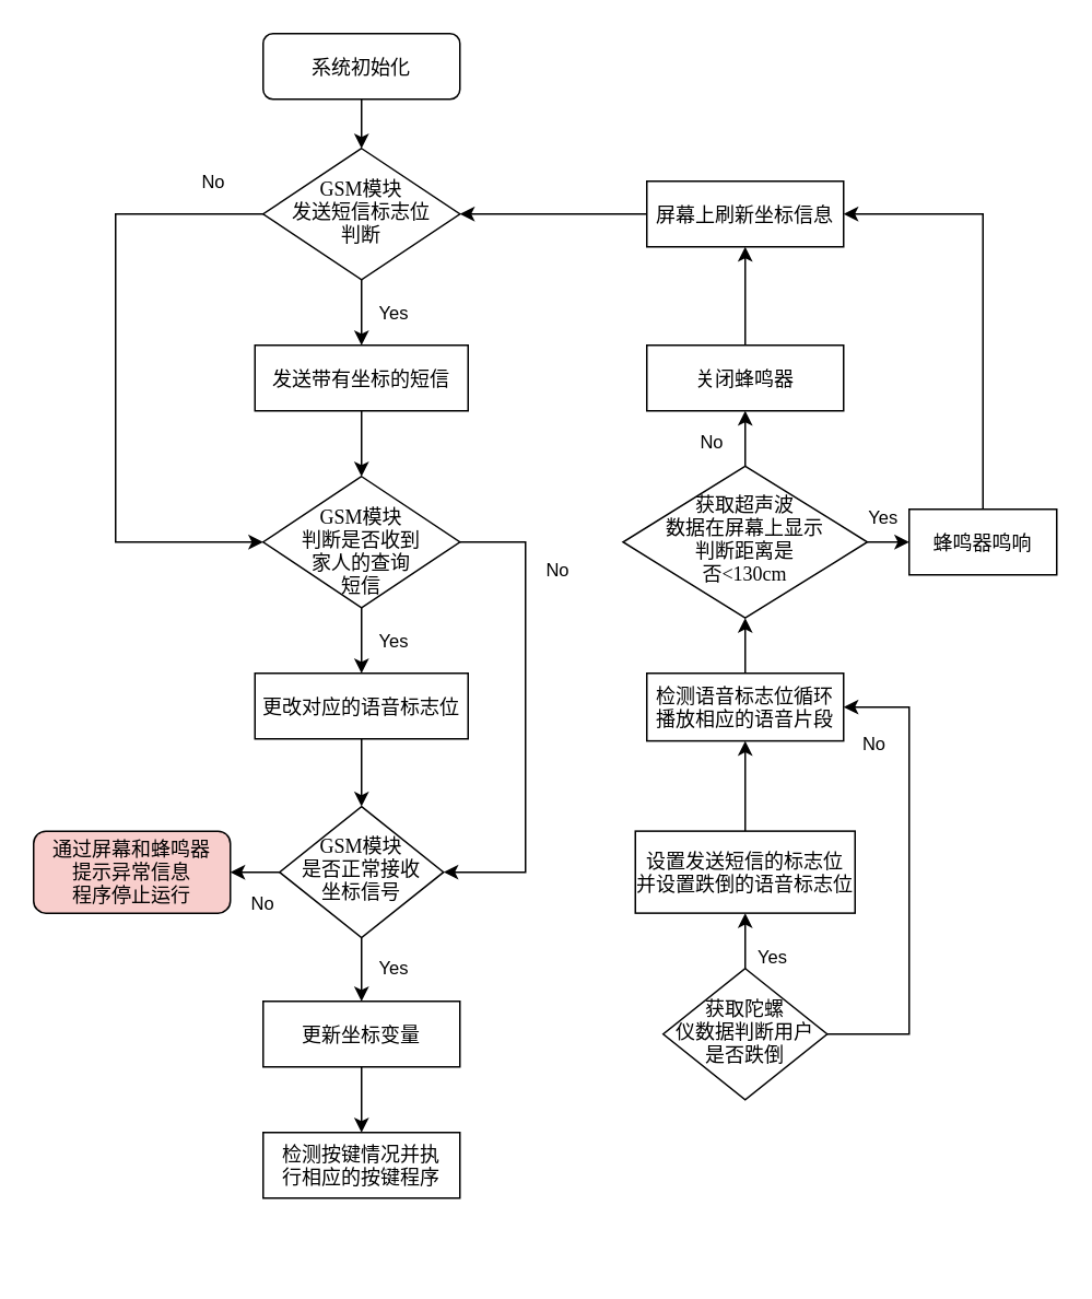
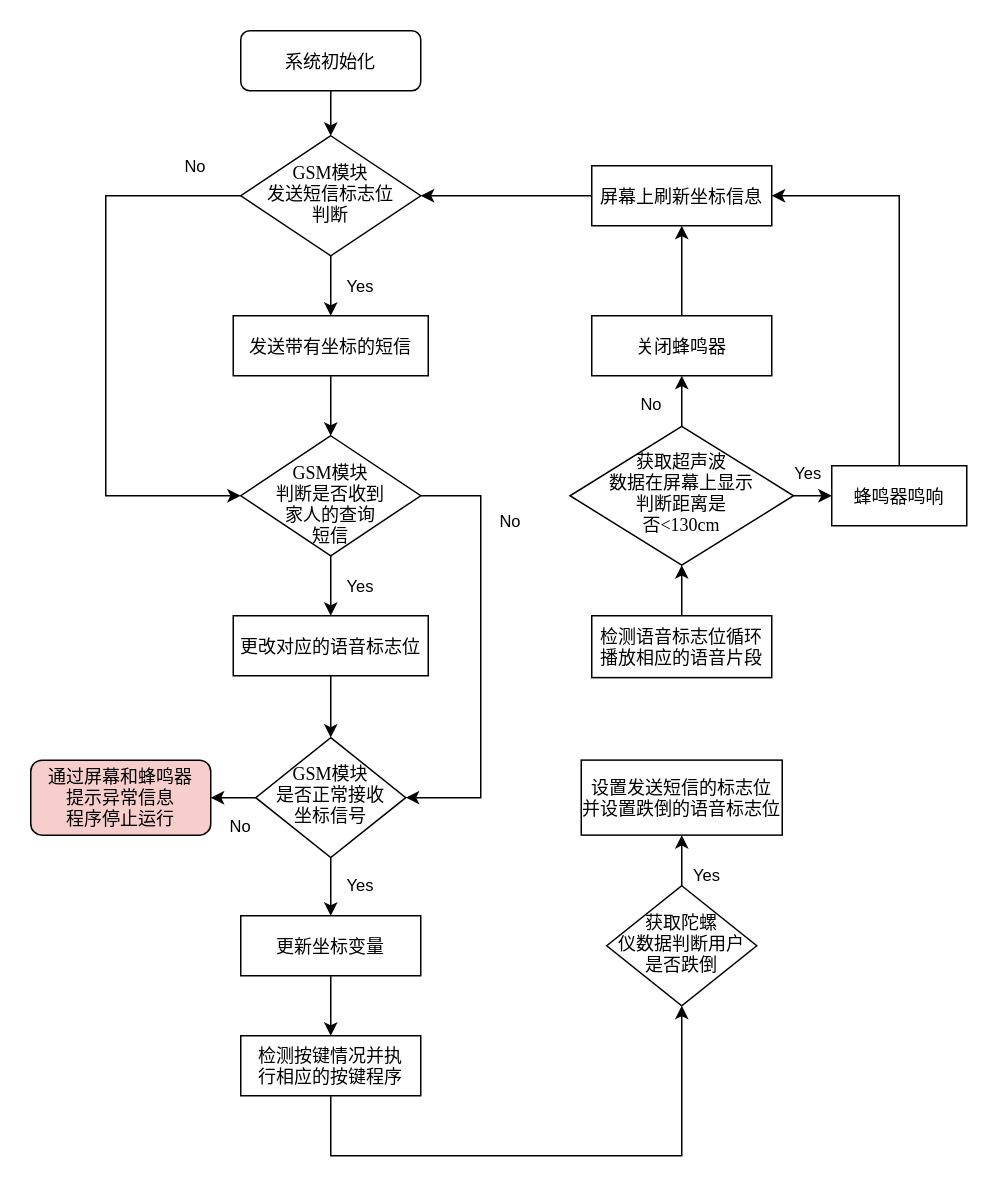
  <mxCell id="0" />
  <mxCell id="1" parent="0" />
+ <mxCell id="2" value="" style="edgeStyle=orthogonalEdgeStyle;rounded=0;orthogonalLoop=1;jettySize=auto;endArrow=classic;endFill=1;entryX=0.5;entryY=1;entryDx=0;entryDy=0;" parent="1" source="3" target="10" edge="1"><mxGeometry relative="1" as="geometry"><mxPoint x="220" y="780" as="targetPoint" /><Array as="points"><mxPoint x="220" y="770" /><mxPoint x="454" y="770" /></Array></mxGeometry></mxCell>
  <mxCell id="3" value="检测按键情况并执&#10;行相应的按键程序" style="rounded=0;fontSize=12;glass=0;strokeWidth=1;shadow=0;fontFamily=宋体;fontSource=https%3A%2F%2Ffonts.googleapis.com%2Fcss%3Ffamily%3D%25E5%25AE%258B%25E4%25BD%2593;" parent="1" vertex="1"><mxGeometry x="160" y="690" width="120" height="40" as="geometry" /></mxCell>
  <mxCell id="4" value="Yes" style="rounded=0;jettySize=auto;orthogonalLoop=1;fontSize=11;endArrow=classic;endFill=1;endSize=6;strokeWidth=1;shadow=0;labelBackgroundColor=none;edgeStyle=orthogonalEdgeStyle;entryX=0.5;entryY=0;entryDx=0;entryDy=0;" parent="1" source="6" edge="1" target="37"><mxGeometry y="20" relative="1" as="geometry"><mxPoint as="offset" /><mxPoint x="220" y="590" as="targetPoint" /><Array as="points" /></mxGeometry></mxCell>
  <mxCell id="5" value="No" style="edgeStyle=orthogonalEdgeStyle;rounded=0;jettySize=auto;orthogonalLoop=1;fontSize=11;endArrow=classic;endFill=1;endSize=6;strokeWidth=1;shadow=0;labelBackgroundColor=none;" parent="1" source="6" target="7" edge="1"><mxGeometry x="-0.6" y="19" relative="1" as="geometry"><mxPoint as="offset" /></mxGeometry></mxCell>
  <mxCell id="6" value="GSM模块&#10;是否正常接收&#10;坐标信号" style="rhombus;shadow=0;fontFamily=宋体;fontSize=12;align=center;strokeWidth=1;spacing=6;spacingTop=-4;fontSource=https%3A%2F%2Ffonts.googleapis.com%2Fcss%3Ffamily%3D%25E5%25AE%258B%25E4%25BD%2593;" parent="1" vertex="1"><mxGeometry x="170" y="491.25" width="100" height="80" as="geometry" /></mxCell>
  <mxCell id="7" value="通过屏幕和蜂鸣器&#10;提示异常信息&#10;程序停止运行" style="rounded=1;fontSize=12;glass=0;strokeWidth=1;shadow=0;fontFamily=宋体;fontSource=https%3A%2F%2Ffonts.googleapis.com%2Fcss%3Ffamily%3D%25E5%25AE%258B%25E4%25BD%2593;fillColor=#f8cecc;" parent="1" vertex="1"><mxGeometry x="20" y="506.25" width="120" height="50" as="geometry" /></mxCell>
- <mxCell id="8" value="No" style="rounded=0;jettySize=auto;orthogonalLoop=1;fontSize=11;endArrow=classic;endFill=1;endSize=6;strokeWidth=1;shadow=0;labelBackgroundColor=none;edgeStyle=orthogonalEdgeStyle;entryX=1;entryY=0.5;entryDx=0;entryDy=0;exitX=1;exitY=0.5;exitDx=0;exitDy=0;" parent="1" source="10" target="16" edge="1"><mxGeometry x="0.572" y="21" relative="1" as="geometry"><mxPoint as="offset" /><mxPoint x="584" y="490" as="targetPoint" /><Array as="points"><mxPoint x="554" y="630" /><mxPoint x="554" y="431" /></Array></mxGeometry></mxCell>
  <mxCell id="9" value="Yes" style="edgeStyle=orthogonalEdgeStyle;rounded=0;jettySize=auto;orthogonalLoop=1;fontSize=11;endArrow=classic;endFill=1;endSize=6;strokeWidth=1;shadow=0;labelBackgroundColor=none;entryX=0.5;entryY=1;entryDx=0;entryDy=0;exitX=0.5;exitY=0;exitDx=0;exitDy=0;" parent="1" source="10" target="14" edge="1"><mxGeometry y="-17" relative="1" as="geometry"><mxPoint as="offset" /><Array as="points"><mxPoint x="454" y="600" /><mxPoint x="454" y="600" /></Array></mxGeometry></mxCell>
  <mxCell id="10" value="获取陀螺&#10;仪数据判断用户&#10;是否跌倒" style="rhombus;shadow=0;fontFamily=宋体;fontSize=12;align=center;strokeWidth=1;spacing=6;spacingTop=-4;fontSource=https%3A%2F%2Ffonts.googleapis.com%2Fcss%3Ffamily%3D%25E5%25AE%258B%25E4%25BD%2593;" parent="1" vertex="1"><mxGeometry x="404" y="590" width="100" height="80" as="geometry" /></mxCell>
  <mxCell id="11" value="" style="edgeStyle=orthogonalEdgeStyle;rounded=0;orthogonalLoop=1;jettySize=auto;endArrow=classic;endFill=1;" parent="1" source="12" edge="1"><mxGeometry relative="1" as="geometry"><mxPoint x="220" y="90" as="targetPoint" /></mxGeometry></mxCell>
  <mxCell id="12" value="系统初始化" style="rounded=1;fontSize=12;glass=0;strokeWidth=1;shadow=0;fontFamily=宋体;fontSource=https%3A%2F%2Ffonts.googleapis.com%2Fcss%3Ffamily%3D%25E5%25AE%258B%25E4%25BD%2593;" parent="1" vertex="1"><mxGeometry x="160" y="20" width="120" height="40" as="geometry" /></mxCell>
- <mxCell id="13" value="" style="edgeStyle=orthogonalEdgeStyle;rounded=0;orthogonalLoop=1;jettySize=auto;endArrow=classic;endFill=1;endSize=6;exitX=0.5;exitY=0;exitDx=0;exitDy=0;entryX=0.5;entryY=1;entryDx=0;entryDy=0;" edge="1" parent="1" source="14" target="16"><mxGeometry relative="1" as="geometry"><mxPoint x="454" y="500" as="sourcePoint" /></mxGeometry></mxCell>
  <mxCell id="14" value="设置发送短信的标志位&#10;并设置跌倒的语音标志位" style="rounded=0;fontSize=12;glass=0;strokeWidth=1;shadow=0;fontFamily=宋体;fontSource=https%3A%2F%2Ffonts.googleapis.com%2Fcss%3Ffamily%3D%25E5%25AE%258B%25E4%25BD%2593;" parent="1" vertex="1"><mxGeometry x="387" y="506.25" width="134" height="50" as="geometry" /></mxCell>
  <mxCell id="15" value="" style="edgeStyle=orthogonalEdgeStyle;rounded=0;orthogonalLoop=1;jettySize=auto;endArrow=classic;endFill=1;endSize=6;exitX=0.5;exitY=0;exitDx=0;exitDy=0;entryX=0.5;entryY=1;entryDx=0;entryDy=0;" edge="1" parent="1" source="16" target="17"><mxGeometry relative="1" as="geometry"><mxPoint x="454" y="380" as="targetPoint" /></mxGeometry></mxCell>
  <mxCell id="16" value="检测语音标志位循环&#10;播放相应的语音片段" style="rounded=0;fontSize=12;glass=0;strokeWidth=1;shadow=0;fontFamily=宋体;fontSource=https%3A%2F%2Ffonts.googleapis.com%2Fcss%3Ffamily%3D%25E5%25AE%258B%25E4%25BD%2593;" parent="1" vertex="1"><mxGeometry x="394" y="410" width="120" height="41.25" as="geometry" /></mxCell>
  <mxCell id="17" value="获取超声波&#10;数据在屏幕上显示&#10;判断距离是&#10;否&lt;130cm" style="rhombus;shadow=0;fontFamily=宋体;fontSize=12;align=center;strokeWidth=1;spacing=6;spacingTop=-4;fontSource=https%3A%2F%2Ffonts.googleapis.com%2Fcss%3Ffamily%3D%25E5%25AE%258B%25E4%25BD%2593;" parent="1" vertex="1"><mxGeometry x="379.5" y="283.75" width="149" height="92.5" as="geometry" /></mxCell>
  <mxCell id="18" value="Yes" style="edgeStyle=orthogonalEdgeStyle;rounded=0;jettySize=auto;orthogonalLoop=1;fontSize=11;endArrow=classic;endFill=1;endSize=6;strokeWidth=1;shadow=0;labelBackgroundColor=none;exitX=1;exitY=0.5;exitDx=0;exitDy=0;entryX=0;entryY=0.5;entryDx=0;entryDy=0;" parent="1" edge="1" target="20" source="17"><mxGeometry x="-0.2" y="15" relative="1" as="geometry"><mxPoint as="offset" /><mxPoint x="524" y="270" as="sourcePoint" /><mxPoint x="554" y="259.8" as="targetPoint" /><Array as="points"><mxPoint x="530" y="330" /><mxPoint x="530" y="330" /></Array></mxGeometry></mxCell>
  <mxCell id="19" value="" style="edgeStyle=orthogonalEdgeStyle;rounded=0;orthogonalLoop=1;jettySize=auto;endArrow=classic;endFill=1;entryX=1;entryY=0.5;entryDx=0;entryDy=0;" parent="1" source="20" target="25" edge="1"><mxGeometry relative="1" as="geometry"><mxPoint x="599" y="215" as="targetPoint" /><Array as="points"><mxPoint x="599" y="130" /></Array></mxGeometry></mxCell>
  <mxCell id="20" value="蜂鸣器鸣响" style="rounded=0;fontSize=12;glass=0;strokeWidth=1;shadow=0;fontFamily=宋体;fontSource=https%3A%2F%2Ffonts.googleapis.com%2Fcss%3Ffamily%3D%25E5%25AE%258B%25E4%25BD%2593;" parent="1" vertex="1"><mxGeometry x="554" y="310" width="90" height="40" as="geometry" /></mxCell>
  <mxCell id="21" value="" style="edgeStyle=orthogonalEdgeStyle;rounded=0;orthogonalLoop=1;jettySize=auto;endArrow=classic;endFill=1;" parent="1" source="22" target="25" edge="1"><mxGeometry relative="1" as="geometry" /></mxCell>
  <mxCell id="22" value="关闭蜂鸣器" style="rounded=0;fontSize=12;glass=0;strokeWidth=1;shadow=0;fontFamily=宋体;fontSource=https%3A%2F%2Ffonts.googleapis.com%2Fcss%3Ffamily%3D%25E5%25AE%258B%25E4%25BD%2593;" parent="1" vertex="1"><mxGeometry x="394" y="210" width="120" height="40" as="geometry" /></mxCell>
  <mxCell id="23" value="No" style="edgeStyle=orthogonalEdgeStyle;rounded=0;jettySize=auto;orthogonalLoop=1;fontSize=11;endArrow=classic;endFill=1;endSize=6;strokeWidth=1;shadow=0;labelBackgroundColor=none;exitX=0.5;exitY=0;exitDx=0;exitDy=0;entryX=0.5;entryY=1;entryDx=0;entryDy=0;" parent="1" source="17" edge="1" target="22"><mxGeometry x="-0.091" y="20" relative="1" as="geometry"><mxPoint as="offset" /><mxPoint x="474" y="229.17" as="sourcePoint" /><mxPoint x="454" y="260" as="targetPoint" /></mxGeometry></mxCell>
  <mxCell id="24" value="" style="edgeStyle=orthogonalEdgeStyle;rounded=0;orthogonalLoop=1;jettySize=auto;endArrow=classic;endFill=1;entryX=1;entryY=0.5;entryDx=0;entryDy=0;" parent="1" source="25" target="33" edge="1"><mxGeometry relative="1" as="geometry"><mxPoint x="344" y="130" as="targetPoint" /></mxGeometry></mxCell>
  <mxCell id="25" value="屏幕上刷新坐标信息" style="rounded=0;fontSize=12;glass=0;strokeWidth=1;shadow=0;fontFamily=宋体;fontSource=https%3A%2F%2Ffonts.googleapis.com%2Fcss%3Ffamily%3D%25E5%25AE%258B%25E4%25BD%2593;" parent="1" vertex="1"><mxGeometry x="394" y="110" width="120" height="40" as="geometry" /></mxCell>
  <mxCell id="26" value="Yes" style="rounded=0;jettySize=auto;orthogonalLoop=1;fontSize=11;endArrow=classic;endFill=1;endSize=6;strokeWidth=1;shadow=0;labelBackgroundColor=none;edgeStyle=orthogonalEdgeStyle;entryX=0.5;entryY=0;entryDx=0;entryDy=0;" edge="1" parent="1" source="28" target="30"><mxGeometry y="20" relative="1" as="geometry"><mxPoint as="offset" /><mxPoint x="220" y="380" as="targetPoint" /></mxGeometry></mxCell>
  <mxCell id="27" value="No" style="edgeStyle=orthogonalEdgeStyle;rounded=0;jettySize=auto;orthogonalLoop=1;fontSize=11;endArrow=classic;endFill=1;endSize=6;strokeWidth=1;shadow=0;labelBackgroundColor=none;exitX=1;exitY=0.5;exitDx=0;exitDy=0;entryX=1;entryY=0.5;entryDx=0;entryDy=0;" edge="1" parent="1" source="28" target="6"><mxGeometry x="-0.61" y="20" relative="1" as="geometry"><mxPoint as="offset" /><mxPoint x="330" y="310" as="targetPoint" /><Array as="points"><mxPoint x="320" y="330" /><mxPoint x="320" y="531" /></Array></mxGeometry></mxCell>
  <mxCell id="28" value="&#10;&#10;GSM模块&#10;判断是否收到&#10;家人的查询&#10;短信&#10;" style="rhombus;shadow=0;fontFamily=宋体;fontSize=12;align=center;strokeWidth=1;spacing=6;spacingTop=-4;fontSource=https%3A%2F%2Ffonts.googleapis.com%2Fcss%3Ffamily%3D%25E5%25AE%258B%25E4%25BD%2593;" vertex="1" parent="1"><mxGeometry x="160" y="290" width="120" height="80" as="geometry" /></mxCell>
  <mxCell id="29" value="" style="edgeStyle=orthogonalEdgeStyle;rounded=0;orthogonalLoop=1;jettySize=auto;endArrow=classic;endFill=1;endSize=6;entryX=0.5;entryY=0;entryDx=0;entryDy=0;exitX=0.5;exitY=1;exitDx=0;exitDy=0;" edge="1" parent="1" source="30" target="6"><mxGeometry relative="1" as="geometry"><mxPoint x="220" y="480" as="targetPoint" /></mxGeometry></mxCell>
  <mxCell id="30" value="更改对应的语音标志位" style="rounded=0;fontSize=12;glass=0;strokeWidth=1;shadow=0;fontFamily=宋体;fontSource=https%3A%2F%2Ffonts.googleapis.com%2Fcss%3Ffamily%3D%25E5%25AE%258B%25E4%25BD%2593;" vertex="1" parent="1"><mxGeometry x="155" y="410" width="130" height="40" as="geometry" /></mxCell>
  <mxCell id="31" value="No" style="edgeStyle=orthogonalEdgeStyle;rounded=0;jettySize=auto;orthogonalLoop=1;fontSize=11;endArrow=classic;endFill=1;endSize=6;strokeWidth=1;shadow=0;labelBackgroundColor=none;exitX=0;exitY=0.5;exitDx=0;exitDy=0;entryX=0;entryY=0.5;entryDx=0;entryDy=0;" edge="1" parent="1" source="33" target="28"><mxGeometry x="-0.842" y="-20" relative="1" as="geometry"><mxPoint as="offset" /><mxPoint x="275" y="30" as="sourcePoint" /><mxPoint x="160" y="310" as="targetPoint" /><Array as="points"><mxPoint x="70" y="130" /><mxPoint x="70" y="330" /></Array></mxGeometry></mxCell>
  <mxCell id="32" value="Yes" style="rounded=0;jettySize=auto;orthogonalLoop=1;fontSize=11;endArrow=classic;endFill=1;endSize=6;strokeWidth=1;shadow=0;labelBackgroundColor=none;edgeStyle=orthogonalEdgeStyle;entryX=0.5;entryY=0;entryDx=0;entryDy=0;" edge="1" parent="1" source="33" target="35"><mxGeometry y="20" relative="1" as="geometry"><mxPoint as="offset" /><mxPoint x="220" y="200" as="targetPoint" /></mxGeometry></mxCell>
  <mxCell id="33" value="GSM模块&#10;发送短信标志位&#10;判断" style="rhombus;shadow=0;fontFamily=宋体;fontSize=12;align=center;strokeWidth=1;spacing=6;spacingTop=-4;fontSource=https%3A%2F%2Ffonts.googleapis.com%2Fcss%3Ffamily%3D%25E5%25AE%258B%25E4%25BD%2593;" vertex="1" parent="1"><mxGeometry x="160" y="90" width="120" height="80" as="geometry" /></mxCell>
  <mxCell id="34" value="" style="edgeStyle=orthogonalEdgeStyle;rounded=0;orthogonalLoop=1;jettySize=auto;endArrow=classic;endFill=1;endSize=6;" edge="1" parent="1" source="35" target="28"><mxGeometry relative="1" as="geometry" /></mxCell>
  <mxCell id="35" value="发送带有坐标的短信" style="rounded=0;fontSize=12;glass=0;strokeWidth=1;shadow=0;fontFamily=宋体;fontSource=https%3A%2F%2Ffonts.googleapis.com%2Fcss%3Ffamily%3D%25E5%25AE%258B%25E4%25BD%2593;" vertex="1" parent="1"><mxGeometry x="155" y="210" width="130" height="40" as="geometry" /></mxCell>
  <mxCell id="36" value="" style="edgeStyle=orthogonalEdgeStyle;rounded=0;orthogonalLoop=1;jettySize=auto;endArrow=classic;endFill=1;endSize=6;" edge="1" parent="1" source="37" target="3"><mxGeometry relative="1" as="geometry" /></mxCell>
  <mxCell id="37" value="更新坐标变量" style="rounded=0;fontSize=12;glass=0;strokeWidth=1;shadow=0;fontFamily=宋体;fontSource=https%3A%2F%2Ffonts.googleapis.com%2Fcss%3Ffamily%3D%25E5%25AE%258B%25E4%25BD%2593;" vertex="1" parent="1"><mxGeometry x="160" y="610" width="120" height="40" as="geometry" /></mxCell>
